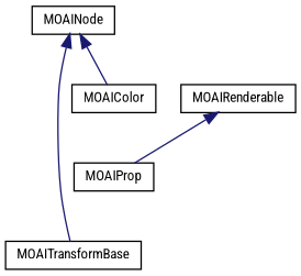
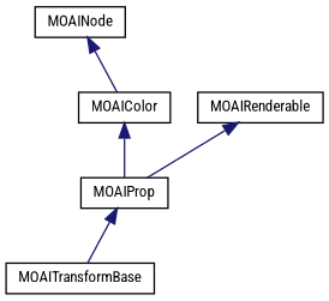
  digraph {
    fontname="Roboto Condensed"
    node [color=black fillcolor=white fontname="Roboto Condensed" fontsize=10 shape=record style=filled]
    edge [color=midnightblue dir=back fontname="Roboto Condensed" fontsize=10 labelfontname=FreeSans labelfontsize=10 style=solid]
    n1 [height=0.2 label=MOAIProp width=0.4]
    n2 [height=0.2 label=MOAITransformBase width=0.4]
    n3 [height=0.2 label=MOAINode width=0.4]
    n4 [height=0.2 label=MOAIColor width=0.4]
    n5 [height=0.2 label=MOAIRenderable width=0.4]
-   n3 -> n2
+   n1 -> n2
    n3 -> n4
+   n4 -> n1
    n5 -> n1
  }
